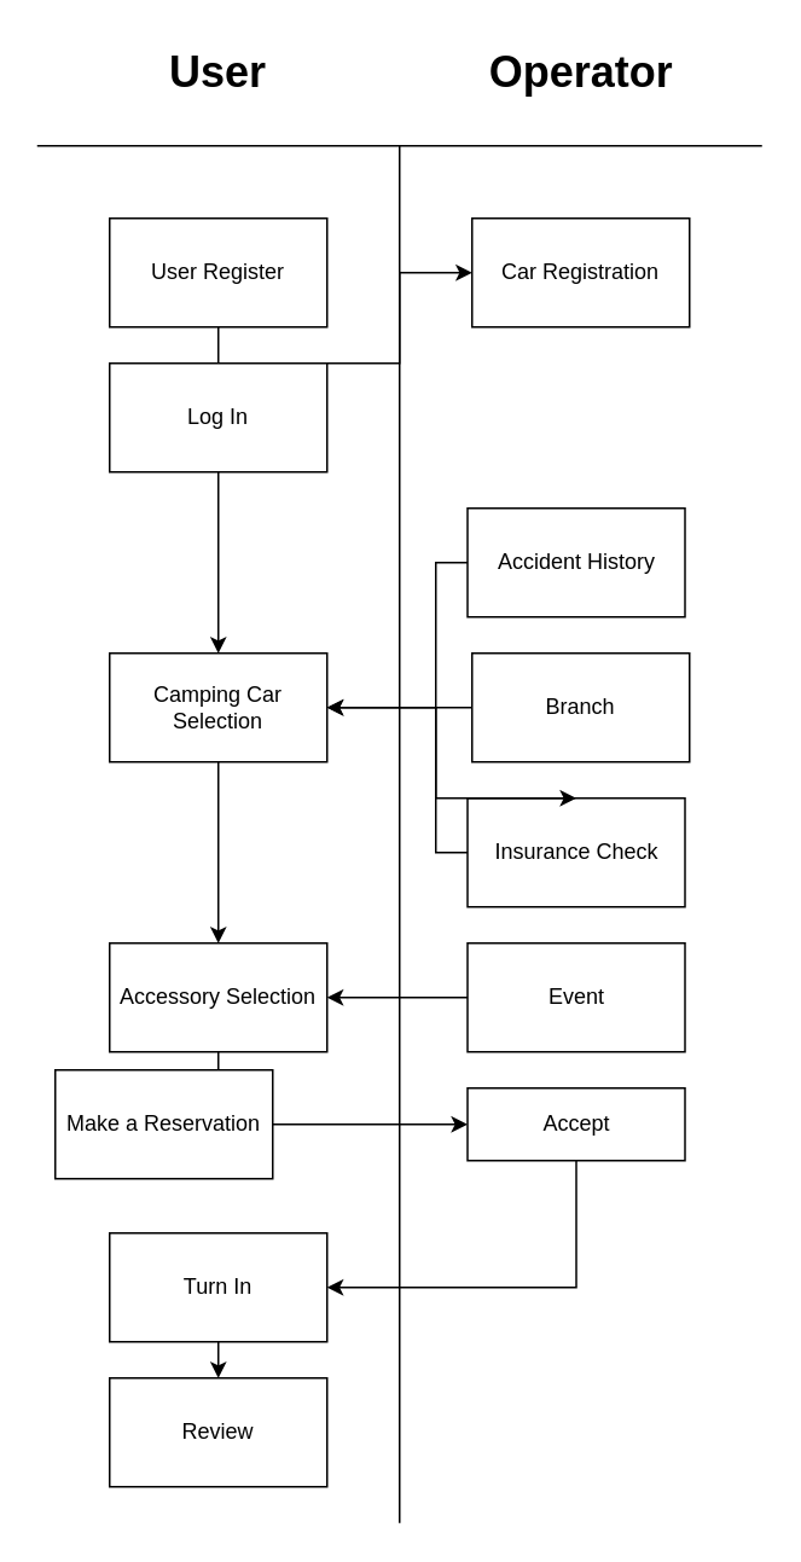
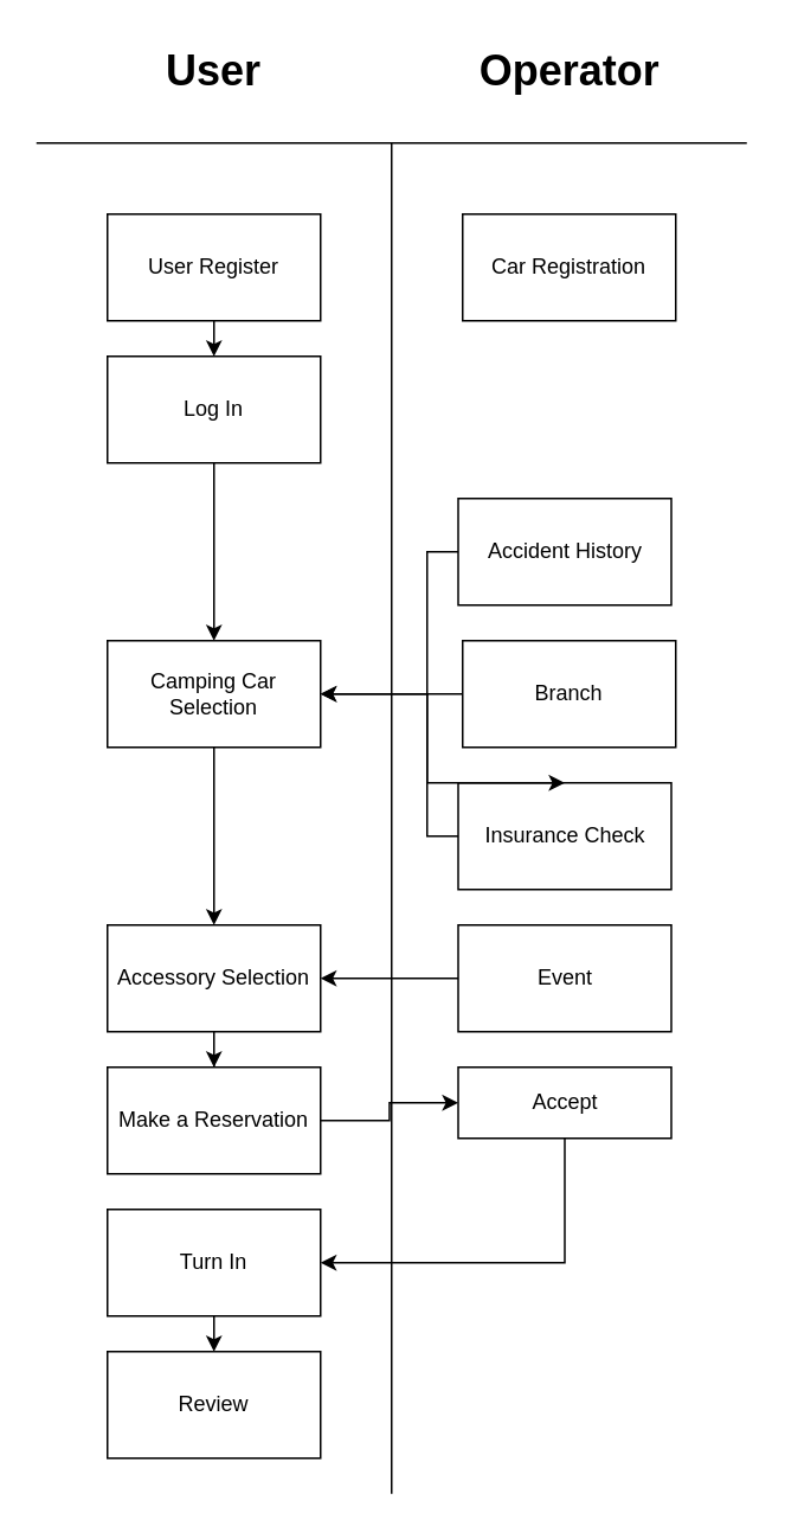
  <mxCell id="0" />
  <mxCell id="1" parent="0" />
- <mxCell id="2" style="edgeStyle=orthogonalEdgeStyle;rounded=0;orthogonalLoop=1;jettySize=auto;html=1;exitX=0.5;exitY=1;exitDx=0;exitDy=0;" edge="1" parent="1" source="3" target="19"><mxGeometry relative="1" as="geometry" /></mxCell>
+ <mxCell id="2" style="edgeStyle=orthogonalEdgeStyle;rounded=0;orthogonalLoop=1;jettySize=auto;html=1;exitX=0.5;exitY=1;exitDx=0;exitDy=0;entryX=0.5;entryY=0;entryDx=0;entryDy=0;" edge="1" parent="1" source="3" target="5"><mxGeometry relative="1" as="geometry" /></mxCell>
  <mxCell id="3" value="User Register" style="rounded=0;whiteSpace=wrap;html=1;" vertex="1" parent="1"><mxGeometry x="60" y="120" width="120" height="60" as="geometry" /></mxCell>
  <mxCell id="4" style="edgeStyle=orthogonalEdgeStyle;rounded=0;orthogonalLoop=1;jettySize=auto;html=1;exitX=0.5;exitY=1;exitDx=0;exitDy=0;" edge="1" parent="1" source="5" target="7"><mxGeometry relative="1" as="geometry" /></mxCell>
  <mxCell id="5" value="Log In" style="rounded=0;whiteSpace=wrap;html=1;" vertex="1" parent="1"><mxGeometry x="60" y="200" width="120" height="60" as="geometry" /></mxCell>
  <mxCell id="6" style="edgeStyle=orthogonalEdgeStyle;rounded=0;orthogonalLoop=1;jettySize=auto;html=1;exitX=0.5;exitY=1;exitDx=0;exitDy=0;entryX=0.5;entryY=0;entryDx=0;entryDy=0;" edge="1" parent="1" source="7" target="11"><mxGeometry relative="1" as="geometry" /></mxCell>
  <mxCell id="7" value="Camping Car Selection" style="rounded=0;whiteSpace=wrap;html=1;" vertex="1" parent="1"><mxGeometry x="60" y="360" width="120" height="60" as="geometry" /></mxCell>
  <mxCell id="8" style="edgeStyle=orthogonalEdgeStyle;rounded=0;orthogonalLoop=1;jettySize=auto;html=1;entryX=1;entryY=0.5;entryDx=0;entryDy=0;" edge="1" parent="1" source="9" target="7"><mxGeometry relative="1" as="geometry"><Array as="points"><mxPoint x="240" y="470" /><mxPoint x="240" y="390" /></Array></mxGeometry></mxCell>
  <mxCell id="9" value="Insurance Check" style="rounded=0;whiteSpace=wrap;html=1;" vertex="1" parent="1"><mxGeometry x="257.5" y="440" width="120" height="60" as="geometry" /></mxCell>
  <mxCell id="10" style="edgeStyle=orthogonalEdgeStyle;rounded=0;orthogonalLoop=1;jettySize=auto;html=1;exitX=0.5;exitY=1;exitDx=0;exitDy=0;" edge="1" parent="1" source="11" target="21"><mxGeometry relative="1" as="geometry" /></mxCell>
  <mxCell id="11" value="Accessory Selection" style="rounded=0;whiteSpace=wrap;html=1;" vertex="1" parent="1"><mxGeometry x="60" y="520" width="120" height="60" as="geometry" /></mxCell>
  <mxCell id="12" style="edgeStyle=orthogonalEdgeStyle;rounded=0;orthogonalLoop=1;jettySize=auto;html=1;entryX=1;entryY=0.5;entryDx=0;entryDy=0;" edge="1" parent="1" source="13" target="7"><mxGeometry relative="1" as="geometry"><Array as="points"><mxPoint x="240" y="310" /><mxPoint x="240" y="390" /></Array></mxGeometry></mxCell>
  <mxCell id="13" value="Accident History" style="rounded=0;whiteSpace=wrap;html=1;" vertex="1" parent="1"><mxGeometry x="257.5" y="280" width="120" height="60" as="geometry" /></mxCell>
  <mxCell id="14" style="edgeStyle=orthogonalEdgeStyle;rounded=0;orthogonalLoop=1;jettySize=auto;html=1;entryX=1;entryY=0.5;entryDx=0;entryDy=0;" edge="1" parent="1" source="15" target="11"><mxGeometry relative="1" as="geometry" /></mxCell>
  <mxCell id="15" value="Event" style="rounded=0;whiteSpace=wrap;html=1;" vertex="1" parent="1"><mxGeometry x="257.5" y="520" width="120" height="60" as="geometry" /></mxCell>
  <mxCell id="16" style="edgeStyle=orthogonalEdgeStyle;rounded=0;orthogonalLoop=1;jettySize=auto;html=1;exitX=0;exitY=0.5;exitDx=0;exitDy=0;" edge="1" parent="1" source="17" target="9"><mxGeometry relative="1" as="geometry" /></mxCell>
  <mxCell id="17" value="Branch" style="rounded=0;whiteSpace=wrap;html=1;" vertex="1" parent="1"><mxGeometry x="260" y="360" width="120" height="60" as="geometry" /></mxCell>
  <mxCell id="18" value="Review" style="rounded=0;whiteSpace=wrap;html=1;" vertex="1" parent="1"><mxGeometry x="60" y="760" width="120" height="60" as="geometry" /></mxCell>
  <mxCell id="19" value="Car Registration" style="rounded=0;whiteSpace=wrap;html=1;" vertex="1" parent="1"><mxGeometry x="260" y="120" width="120" height="60" as="geometry" /></mxCell>
  <mxCell id="20" style="edgeStyle=orthogonalEdgeStyle;rounded=0;orthogonalLoop=1;jettySize=auto;html=1;entryX=0;entryY=0.5;entryDx=0;entryDy=0;" edge="1" parent="1" source="21" target="23"><mxGeometry relative="1" as="geometry" /></mxCell>
- <mxCell id="21" value="Make a Reservation" style="rounded=0;whiteSpace=wrap;html=1;" vertex="1" parent="1"><mxGeometry x="30" y="590" width="120" height="60" as="geometry" /></mxCell>
+ <mxCell id="21" value="Make a Reservation" style="rounded=0;whiteSpace=wrap;html=1;" vertex="1" parent="1"><mxGeometry x="60" y="600" width="120" height="60" as="geometry" /></mxCell>
  <mxCell id="22" style="edgeStyle=orthogonalEdgeStyle;rounded=0;orthogonalLoop=1;jettySize=auto;html=1;exitX=0.5;exitY=1;exitDx=0;exitDy=0;entryX=1;entryY=0.5;entryDx=0;entryDy=0;" edge="1" parent="1" source="23" target="25"><mxGeometry relative="1" as="geometry" /></mxCell>
  <mxCell id="23" value="Accept" style="rounded=0;whiteSpace=wrap;html=1;" vertex="1" parent="1"><mxGeometry x="257.5" y="600" width="120" height="40" as="geometry" /></mxCell>
  <mxCell id="24" style="edgeStyle=orthogonalEdgeStyle;rounded=0;orthogonalLoop=1;jettySize=auto;html=1;exitX=0.5;exitY=1;exitDx=0;exitDy=0;entryX=0.5;entryY=0;entryDx=0;entryDy=0;" edge="1" parent="1" source="25" target="18"><mxGeometry relative="1" as="geometry" /></mxCell>
  <mxCell id="25" value="Turn In" style="rounded=0;whiteSpace=wrap;html=1;" vertex="1" parent="1"><mxGeometry x="60" y="680" width="120" height="60" as="geometry" /></mxCell>
  <mxCell id="26" value="&lt;h1&gt;User&lt;/h1&gt;" style="text;html=1;strokeColor=none;fillColor=none;spacing=5;spacingTop=-20;whiteSpace=wrap;overflow=hidden;rounded=0;align=center;" vertex="1" parent="1"><mxGeometry x="85" y="20" width="70" height="40" as="geometry" /></mxCell>
  <mxCell id="27" value="&lt;h1&gt;Operator&lt;/h1&gt;" style="text;html=1;strokeColor=none;fillColor=none;spacing=5;spacingTop=-20;whiteSpace=wrap;overflow=hidden;rounded=0;align=center;" vertex="1" parent="1"><mxGeometry x="262.5" y="20" width="115" height="40" as="geometry" /></mxCell>
  <mxCell id="28" value="" style="endArrow=none;html=1;rounded=0;" edge="1" parent="1"><mxGeometry width="50" height="50" relative="1" as="geometry"><mxPoint x="20" y="80" as="sourcePoint" /><mxPoint x="420" y="80" as="targetPoint" /></mxGeometry></mxCell>
  <mxCell id="29" value="" style="endArrow=none;html=1;rounded=0;" edge="1" parent="1"><mxGeometry width="50" height="50" relative="1" as="geometry"><mxPoint x="220" y="840" as="sourcePoint" /><mxPoint x="220" y="80" as="targetPoint" /></mxGeometry></mxCell>
